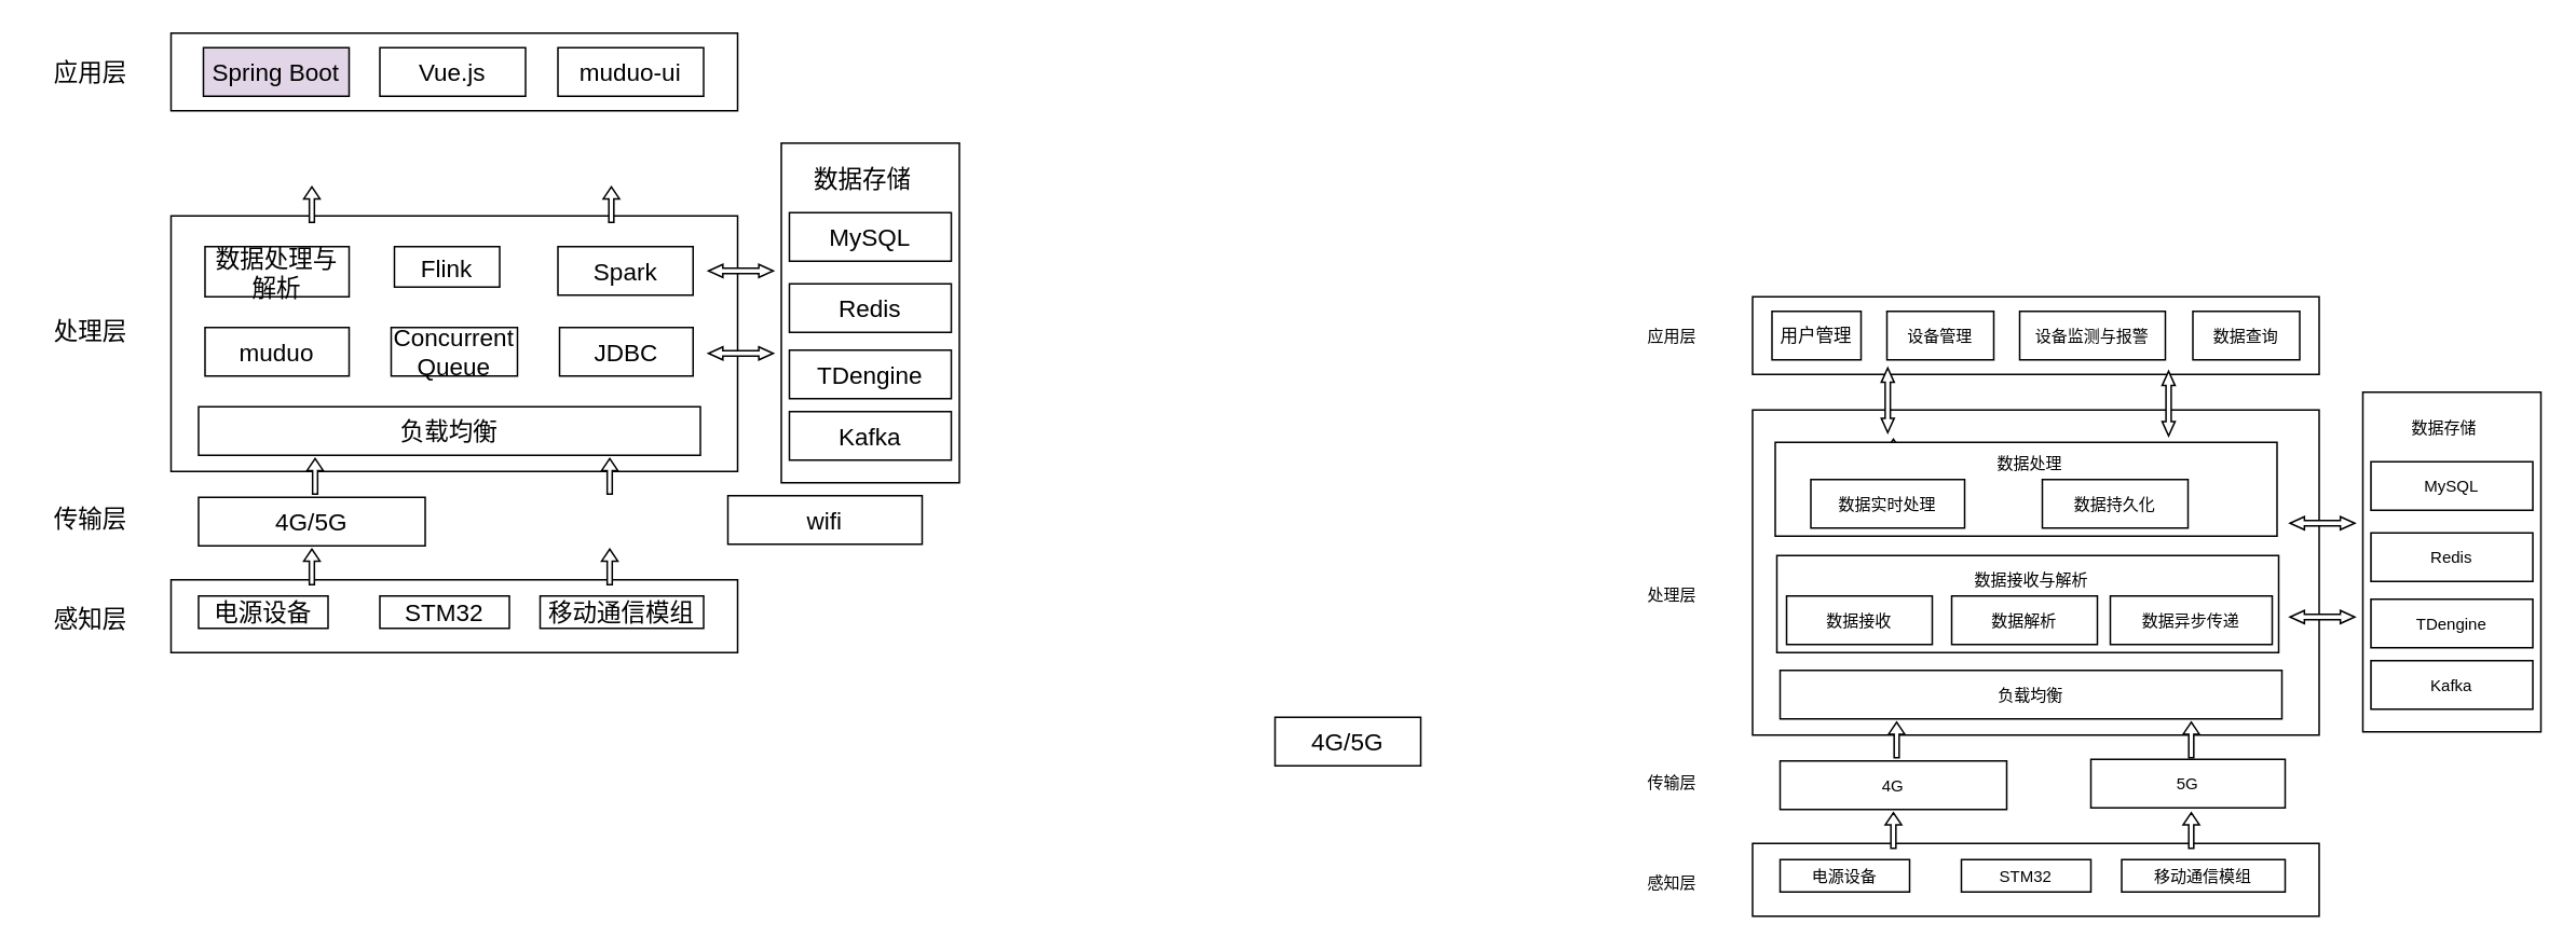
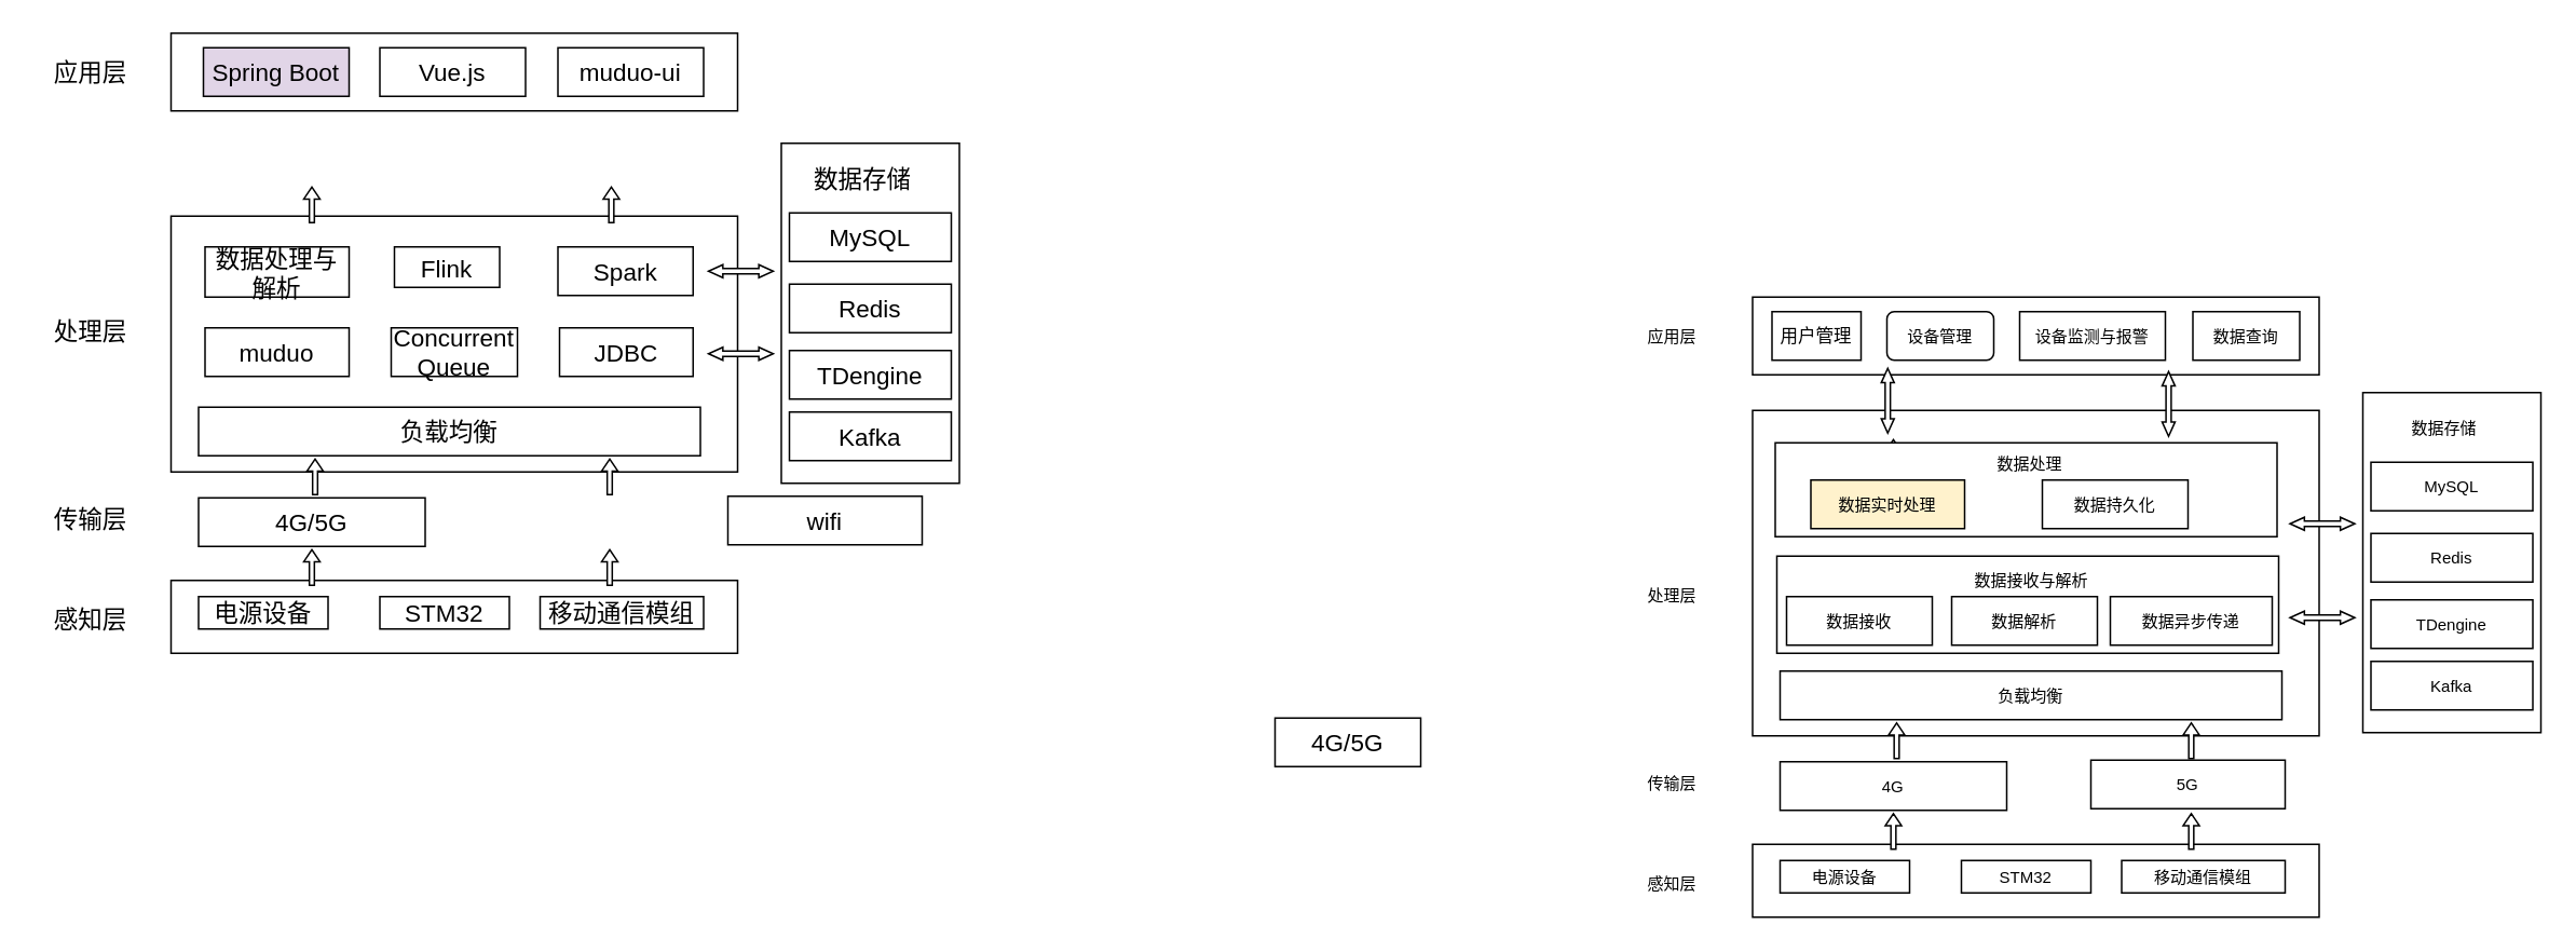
  <mxCell id="0" />
  <mxCell id="1" parent="0" />
  <mxCell id="2" value="" style="rounded=0;whiteSpace=wrap;html=1;fontSize=15;" parent="1" vertex="1"><mxGeometry x="482" y="88" width="110" height="210" as="geometry" /></mxCell>
  <mxCell id="3" value="" style="rounded=0;whiteSpace=wrap;html=1;fontSize=15;" parent="1" vertex="1"><mxGeometry x="105" y="358" width="350" height="45" as="geometry" /></mxCell>
  <mxCell id="4" value="感知层" style="text;html=1;align=center;verticalAlign=middle;resizable=0;points=[];autosize=1;strokeColor=none;fillColor=none;fontSize=15;" parent="1" vertex="1"><mxGeometry x="20" y="367" width="70" height="30" as="geometry" /></mxCell>
  <mxCell id="5" value="STM32" style="rounded=0;whiteSpace=wrap;html=1;fontSize=15;" parent="1" vertex="1"><mxGeometry x="234" y="368" width="80" height="20" as="geometry" /></mxCell>
  <mxCell id="6" value="移动通信模组" style="rounded=0;whiteSpace=wrap;html=1;fontSize=15;" parent="1" vertex="1"><mxGeometry x="333" y="368" width="101" height="20" as="geometry" /></mxCell>
  <mxCell id="7" value="4G/5G" style="rounded=0;whiteSpace=wrap;html=1;fontSize=15;" parent="1" vertex="1"><mxGeometry x="122" y="307" width="140" height="30" as="geometry" /></mxCell>
  <mxCell id="8" value="wifi" style="rounded=0;whiteSpace=wrap;html=1;fontSize=15;" parent="1" vertex="1"><mxGeometry x="449" y="306" width="120" height="30" as="geometry" /></mxCell>
  <mxCell id="9" value="传输层" style="text;html=1;align=center;verticalAlign=middle;resizable=0;points=[];autosize=1;strokeColor=none;fillColor=none;fontSize=15;" parent="1" vertex="1"><mxGeometry x="20" y="305" width="70" height="30" as="geometry" /></mxCell>
  <mxCell id="10" value="" style="rounded=0;whiteSpace=wrap;html=1;fontSize=15;" parent="1" vertex="1"><mxGeometry x="105" y="133" width="350" height="158" as="geometry" /></mxCell>
  <mxCell id="11" value="处理层" style="text;html=1;align=center;verticalAlign=middle;resizable=0;points=[];autosize=1;strokeColor=none;fillColor=none;fontSize=15;" parent="1" vertex="1"><mxGeometry x="20" y="189" width="70" height="30" as="geometry" /></mxCell>
  <mxCell id="12" value="负载均衡" style="rounded=0;whiteSpace=wrap;html=1;fontSize=15;" parent="1" vertex="1"><mxGeometry x="122" y="251" width="310" height="30" as="geometry" /></mxCell>
  <mxCell id="13" value="muduo" style="rounded=0;whiteSpace=wrap;html=1;fontSize=15;" parent="1" vertex="1"><mxGeometry x="126" y="202" width="89" height="30" as="geometry" /></mxCell>
  <mxCell id="14" value="TDengine" style="rounded=0;whiteSpace=wrap;html=1;fontSize=15;" parent="1" vertex="1"><mxGeometry x="487" y="216" width="100" height="30" as="geometry" /></mxCell>
  <mxCell id="15" value="JDBC" style="rounded=0;whiteSpace=wrap;html=1;fontSize=15;" parent="1" vertex="1"><mxGeometry x="345" y="202" width="82.5" height="30" as="geometry" /></mxCell>
  <mxCell id="16" value="Kafka" style="rounded=0;whiteSpace=wrap;html=1;fontSize=15;" parent="1" vertex="1"><mxGeometry x="487" y="254" width="100" height="30" as="geometry" /></mxCell>
  <mxCell id="17" value="Concurrent&lt;br style=&quot;font-size: 15px;&quot;&gt;Queue" style="rounded=0;whiteSpace=wrap;html=1;fontSize=15;" parent="1" vertex="1"><mxGeometry x="241" y="202" width="78" height="30" as="geometry" /></mxCell>
  <mxCell id="18" value="数据处理与解析" style="rounded=0;whiteSpace=wrap;html=1;fontSize=15;" parent="1" vertex="1"><mxGeometry x="126" y="152" width="89" height="31" as="geometry" /></mxCell>
  <mxCell id="19" value="Redis" style="rounded=0;whiteSpace=wrap;html=1;fontSize=15;" parent="1" vertex="1"><mxGeometry x="487" y="175" width="100" height="30" as="geometry" /></mxCell>
  <mxCell id="20" value="MySQL" style="rounded=0;whiteSpace=wrap;html=1;fontSize=15;" parent="1" vertex="1"><mxGeometry x="487" y="131" width="100" height="30" as="geometry" /></mxCell>
  <mxCell id="21" value="" style="rounded=0;whiteSpace=wrap;html=1;fontSize=15;" parent="1" vertex="1"><mxGeometry x="105" y="20" width="350" height="48" as="geometry" /></mxCell>
  <mxCell id="22" value="应用层" style="text;html=1;align=center;verticalAlign=middle;resizable=0;points=[];autosize=1;strokeColor=none;fillColor=none;fontSize=15;" parent="1" vertex="1"><mxGeometry x="20" y="29" width="70" height="30" as="geometry" /></mxCell>
  <mxCell id="23" value="Spring Boot" style="rounded=0;whiteSpace=wrap;html=1;fontSize=15;fillColor=#e1d5e7;" parent="1" vertex="1"><mxGeometry x="125" y="29" width="90" height="30" as="geometry" /></mxCell>
  <mxCell id="24" value="Vue.js" style="rounded=0;whiteSpace=wrap;html=1;fontSize=15;" parent="1" vertex="1"><mxGeometry x="234" y="29" width="90" height="30" as="geometry" /></mxCell>
  <mxCell id="25" value="muduo-ui" style="rounded=0;whiteSpace=wrap;html=1;fontSize=15;" parent="1" vertex="1"><mxGeometry x="344" y="29" width="90" height="30" as="geometry" /></mxCell>
  <mxCell id="26" value="Flink" style="rounded=0;whiteSpace=wrap;html=1;fontSize=15;" parent="1" vertex="1"><mxGeometry x="243" y="152" width="65" height="25" as="geometry" /></mxCell>
  <mxCell id="27" value="Spark" style="rounded=0;whiteSpace=wrap;html=1;fontSize=15;" parent="1" vertex="1"><mxGeometry x="344" y="152" width="83.5" height="30" as="geometry" /></mxCell>
  <mxCell id="28" value="数据存储" style="text;html=1;align=center;verticalAlign=middle;resizable=0;points=[];autosize=1;strokeColor=none;fillColor=none;fontSize=15;fontFamily=Helvetica;" parent="1" vertex="1"><mxGeometry x="492" y="95" width="80" height="30" as="geometry" /></mxCell>
  <mxCell id="29" value="" style="html=1;shadow=0;dashed=0;align=center;verticalAlign=middle;shape=mxgraph.arrows2.arrow;dy=0.69;dx=7.44;direction=north;notch=0;fontFamily=Helvetica;fontSize=15;" parent="1" vertex="1"><mxGeometry x="189" y="283" width="10" height="22" as="geometry" /></mxCell>
  <mxCell id="30" value="" style="html=1;shadow=0;dashed=0;align=center;verticalAlign=middle;shape=mxgraph.arrows2.arrow;dy=0.69;dx=7.44;direction=north;notch=0;fontFamily=Helvetica;fontSize=15;" parent="1" vertex="1"><mxGeometry x="371" y="283" width="10" height="22" as="geometry" /></mxCell>
  <mxCell id="31" value="" style="html=1;shadow=0;dashed=0;align=center;verticalAlign=middle;shape=mxgraph.arrows2.arrow;dy=0.69;dx=7.44;direction=north;notch=0;fontFamily=Helvetica;fontSize=15;" parent="1" vertex="1"><mxGeometry x="187" y="339" width="10" height="22" as="geometry" /></mxCell>
  <mxCell id="32" value="" style="html=1;shadow=0;dashed=0;align=center;verticalAlign=middle;shape=mxgraph.arrows2.arrow;dy=0.69;dx=7.44;direction=north;notch=0;fontFamily=Helvetica;fontSize=15;" parent="1" vertex="1"><mxGeometry x="371" y="339" width="10" height="22" as="geometry" /></mxCell>
  <mxCell id="33" value="" style="html=1;shadow=0;dashed=0;align=center;verticalAlign=middle;shape=mxgraph.arrows2.arrow;dy=0.69;dx=7.44;direction=north;notch=0;fontFamily=Helvetica;fontSize=15;" parent="1" vertex="1"><mxGeometry x="187" y="115" width="10" height="22" as="geometry" /></mxCell>
  <mxCell id="34" value="" style="html=1;shadow=0;dashed=0;align=center;verticalAlign=middle;shape=mxgraph.arrows2.arrow;dy=0.69;dx=7.44;direction=north;notch=0;fontFamily=Helvetica;fontSize=15;" parent="1" vertex="1"><mxGeometry x="372" y="115" width="10" height="22" as="geometry" /></mxCell>
  <mxCell id="35" value="" style="html=1;shadow=0;dashed=0;align=center;verticalAlign=middle;shape=mxgraph.arrows2.twoWayArrow;dy=0.6;dx=8.89;fontFamily=Helvetica;fontSize=15;" parent="1" vertex="1"><mxGeometry x="437" y="163" width="40" height="8" as="geometry" /></mxCell>
  <mxCell id="36" value="" style="html=1;shadow=0;dashed=0;align=center;verticalAlign=middle;shape=mxgraph.arrows2.twoWayArrow;dy=0.6;dx=8.89;fontFamily=Helvetica;fontSize=15;" parent="1" vertex="1"><mxGeometry x="437" y="214" width="40" height="8" as="geometry" /></mxCell>
  <mxCell id="37" value="电源设备" style="rounded=0;whiteSpace=wrap;html=1;fontSize=15;fontFamily=Helvetica;" parent="1" vertex="1"><mxGeometry x="122" y="368" width="80" height="20" as="geometry" /></mxCell>
  <mxCell id="38" value="" style="rounded=0;whiteSpace=wrap;html=1;fontSize=10;" vertex="1" parent="1"><mxGeometry x="1459" y="242" width="110" height="210" as="geometry" /></mxCell>
  <mxCell id="39" value="" style="rounded=0;whiteSpace=wrap;html=1;fontSize=10;" vertex="1" parent="1"><mxGeometry x="1082" y="521" width="350" height="45" as="geometry" /></mxCell>
  <mxCell id="40" value="感知层" style="text;html=1;align=center;verticalAlign=middle;resizable=0;points=[];autosize=1;strokeColor=none;fillColor=none;fontSize=10;" vertex="1" parent="1"><mxGeometry x="1002" y="530" width="60" height="30" as="geometry" /></mxCell>
  <mxCell id="41" value="STM32" style="rounded=0;whiteSpace=wrap;html=1;fontSize=10;" vertex="1" parent="1"><mxGeometry x="1211" y="531" width="80" height="20" as="geometry" /></mxCell>
  <mxCell id="42" value="移动通信模组" style="rounded=0;whiteSpace=wrap;html=1;fontSize=10;" vertex="1" parent="1"><mxGeometry x="1310" y="531" width="101" height="20" as="geometry" /></mxCell>
  <mxCell id="43" value="4G" style="rounded=0;whiteSpace=wrap;html=1;fontSize=10;" vertex="1" parent="1"><mxGeometry x="1099" y="470" width="140" height="30" as="geometry" /></mxCell>
  <mxCell id="44" value="5G" style="rounded=0;whiteSpace=wrap;html=1;fontSize=10;" vertex="1" parent="1"><mxGeometry x="1291" y="469" width="120" height="30" as="geometry" /></mxCell>
  <mxCell id="45" value="传输层" style="text;html=1;align=center;verticalAlign=middle;resizable=0;points=[];autosize=1;strokeColor=none;fillColor=none;fontSize=10;" vertex="1" parent="1"><mxGeometry x="1002" y="468" width="60" height="30" as="geometry" /></mxCell>
  <mxCell id="46" value="" style="rounded=0;whiteSpace=wrap;html=1;fontSize=10;" vertex="1" parent="1"><mxGeometry x="1082" y="253" width="350" height="201" as="geometry" /></mxCell>
  <mxCell id="47" value="处理层" style="text;html=1;align=center;verticalAlign=middle;resizable=0;points=[];autosize=1;strokeColor=none;fillColor=none;fontSize=10;" vertex="1" parent="1"><mxGeometry x="1002" y="352" width="60" height="30" as="geometry" /></mxCell>
  <mxCell id="48" value="负载均衡" style="rounded=0;whiteSpace=wrap;html=1;fontSize=10;" vertex="1" parent="1"><mxGeometry x="1099" y="414" width="310" height="30" as="geometry" /></mxCell>
  <mxCell id="49" value="TDengine" style="rounded=0;whiteSpace=wrap;html=1;fontSize=10;" vertex="1" parent="1"><mxGeometry x="1464" y="370" width="100" height="30" as="geometry" /></mxCell>
  <mxCell id="50" value="Kafka" style="rounded=0;whiteSpace=wrap;html=1;fontSize=10;" vertex="1" parent="1"><mxGeometry x="1464" y="408" width="100" height="30" as="geometry" /></mxCell>
  <mxCell id="51" value="" style="rounded=0;whiteSpace=wrap;html=1;fontSize=10;" vertex="1" parent="1"><mxGeometry x="1097" y="343" width="310" height="60" as="geometry" /></mxCell>
  <mxCell id="52" value="Redis" style="rounded=0;whiteSpace=wrap;html=1;fontSize=10;" vertex="1" parent="1"><mxGeometry x="1464" y="329" width="100" height="30" as="geometry" /></mxCell>
  <mxCell id="53" value="MySQL" style="rounded=0;whiteSpace=wrap;html=1;fontSize=10;" vertex="1" parent="1"><mxGeometry x="1464" y="285" width="100" height="30" as="geometry" /></mxCell>
  <mxCell id="54" value="" style="rounded=0;whiteSpace=wrap;html=1;fontSize=10;" vertex="1" parent="1"><mxGeometry x="1082" y="183" width="350" height="48" as="geometry" /></mxCell>
  <mxCell id="55" value="应用层" style="text;html=1;align=center;verticalAlign=middle;resizable=0;points=[];autosize=1;strokeColor=none;fillColor=none;fontSize=10;" vertex="1" parent="1"><mxGeometry x="1002" y="192" width="60" height="30" as="geometry" /></mxCell>
  <mxCell id="56" value="&lt;font style=&quot;font-size: 11px;&quot;&gt;用户管理&lt;/font&gt;" style="rounded=0;whiteSpace=wrap;html=1;fontSize=10;" vertex="1" parent="1"><mxGeometry x="1094" y="192" width="55" height="30" as="geometry" /></mxCell>
- <mxCell id="57" value="设备管理" style="rounded=0;whiteSpace=wrap;html=1;fontSize=10;" vertex="1" parent="1"><mxGeometry x="1165" y="192" width="66" height="30" as="geometry" /></mxCell>
+ <mxCell id="57" value="设备管理" style="whiteSpace=wrap;html=1;fontSize=10;rounded=1;" vertex="1" parent="1"><mxGeometry x="1165" y="192" width="66" height="30" as="geometry" /></mxCell>
  <mxCell id="58" value="设备监测与报警" style="rounded=0;whiteSpace=wrap;html=1;fontSize=10;" vertex="1" parent="1"><mxGeometry x="1247" y="192" width="90" height="30" as="geometry" /></mxCell>
  <mxCell id="59" value="数据存储" style="text;html=1;align=center;verticalAlign=middle;resizable=0;points=[];autosize=1;strokeColor=none;fillColor=none;fontSize=10;fontFamily=Helvetica;" vertex="1" parent="1"><mxGeometry x="1474" y="249" width="70" height="30" as="geometry" /></mxCell>
  <mxCell id="60" value="" style="html=1;shadow=0;dashed=0;align=center;verticalAlign=middle;shape=mxgraph.arrows2.arrow;dy=0.69;dx=7.44;direction=north;notch=0;fontFamily=Helvetica;fontSize=10;" vertex="1" parent="1"><mxGeometry x="1166" y="446" width="10" height="22" as="geometry" /></mxCell>
  <mxCell id="61" value="" style="html=1;shadow=0;dashed=0;align=center;verticalAlign=middle;shape=mxgraph.arrows2.arrow;dy=0.69;dx=7.44;direction=north;notch=0;fontFamily=Helvetica;fontSize=10;" vertex="1" parent="1"><mxGeometry x="1348" y="446" width="10" height="22" as="geometry" /></mxCell>
  <mxCell id="62" value="" style="html=1;shadow=0;dashed=0;align=center;verticalAlign=middle;shape=mxgraph.arrows2.arrow;dy=0.69;dx=7.44;direction=north;notch=0;fontFamily=Helvetica;fontSize=10;" vertex="1" parent="1"><mxGeometry x="1164" y="502" width="10" height="22" as="geometry" /></mxCell>
  <mxCell id="63" value="" style="html=1;shadow=0;dashed=0;align=center;verticalAlign=middle;shape=mxgraph.arrows2.arrow;dy=0.69;dx=7.44;direction=north;notch=0;fontFamily=Helvetica;fontSize=10;" vertex="1" parent="1"><mxGeometry x="1348" y="502" width="10" height="22" as="geometry" /></mxCell>
  <mxCell id="64" value="" style="html=1;shadow=0;dashed=0;align=center;verticalAlign=middle;shape=mxgraph.arrows2.arrow;dy=0.69;dx=7.44;direction=north;notch=0;fontFamily=Helvetica;fontSize=10;" vertex="1" parent="1"><mxGeometry x="1164" y="271" width="10" height="22" as="geometry" /></mxCell>
  <mxCell id="65" value="" style="html=1;shadow=0;dashed=0;align=center;verticalAlign=middle;shape=mxgraph.arrows2.twoWayArrow;dy=0.6;dx=8.89;fontFamily=Helvetica;fontSize=10;" vertex="1" parent="1"><mxGeometry x="1414" y="319" width="40" height="8" as="geometry" /></mxCell>
  <mxCell id="66" value="" style="html=1;shadow=0;dashed=0;align=center;verticalAlign=middle;shape=mxgraph.arrows2.twoWayArrow;dy=0.6;dx=8.89;fontFamily=Helvetica;fontSize=10;" vertex="1" parent="1"><mxGeometry x="1414" y="377" width="40" height="8" as="geometry" /></mxCell>
  <mxCell id="67" value="电源设备" style="rounded=0;whiteSpace=wrap;html=1;fontSize=10;fontFamily=Helvetica;" vertex="1" parent="1"><mxGeometry x="1099" y="531" width="80" height="20" as="geometry" /></mxCell>
  <mxCell id="68" value="&lt;font style=&quot;font-size: 10px;&quot;&gt;数据接收与解析&lt;/font&gt;" style="text;html=1;align=center;verticalAlign=middle;resizable=0;points=[];autosize=1;strokeColor=none;fillColor=none;fontSize=10;" vertex="1" parent="1"><mxGeometry x="1199" y="343" width="110" height="30" as="geometry" /></mxCell>
  <mxCell id="69" value="数据接收" style="rounded=0;whiteSpace=wrap;html=1;fontSize=10;" vertex="1" parent="1"><mxGeometry x="1103" y="368" width="90" height="30" as="geometry" /></mxCell>
  <mxCell id="70" value="4G/5G" style="rounded=0;whiteSpace=wrap;html=1;fontSize=15;" vertex="1" parent="1"><mxGeometry x="787" y="443" width="90" height="30" as="geometry" /></mxCell>
  <mxCell id="71" value="数据解析" style="rounded=0;whiteSpace=wrap;html=1;fontSize=10;" vertex="1" parent="1"><mxGeometry x="1205" y="368" width="90" height="30" as="geometry" /></mxCell>
  <mxCell id="72" value="数据异步传递" style="rounded=0;whiteSpace=wrap;html=1;fontSize=10;" vertex="1" parent="1"><mxGeometry x="1303" y="368" width="100" height="30" as="geometry" /></mxCell>
  <mxCell id="73" value="" style="rounded=0;whiteSpace=wrap;html=1;fontSize=10;" vertex="1" parent="1"><mxGeometry x="1096" y="273" width="310" height="58" as="geometry" /></mxCell>
  <mxCell id="74" value="&lt;font style=&quot;font-size: 10px;&quot;&gt;数据处理&lt;/font&gt;" style="text;html=1;align=center;verticalAlign=middle;resizable=0;points=[];autosize=1;strokeColor=none;fillColor=none;fontSize=10;" vertex="1" parent="1"><mxGeometry x="1218" y="271" width="70" height="30" as="geometry" /></mxCell>
- <mxCell id="75" value="数据实时处理" style="rounded=0;whiteSpace=wrap;html=1;fontSize=10;" vertex="1" parent="1"><mxGeometry x="1118" y="296" width="95" height="30" as="geometry" /></mxCell>
+ <mxCell id="75" value="数据实时处理" style="rounded=0;whiteSpace=wrap;html=1;fontSize=10;fillColor=#fff2cc;" vertex="1" parent="1"><mxGeometry x="1118" y="296" width="95" height="30" as="geometry" /></mxCell>
  <mxCell id="76" value="数据持久化" style="rounded=0;whiteSpace=wrap;html=1;fontSize=10;" vertex="1" parent="1"><mxGeometry x="1261" y="296" width="90" height="30" as="geometry" /></mxCell>
  <mxCell id="77" value="数据查询" style="rounded=0;whiteSpace=wrap;html=1;fontSize=10;" vertex="1" parent="1"><mxGeometry x="1354" y="192" width="66" height="30" as="geometry" /></mxCell>
  <mxCell id="78" value="" style="html=1;shadow=0;dashed=0;align=center;verticalAlign=middle;shape=mxgraph.arrows2.twoWayArrow;dy=0.6;dx=8.89;fontFamily=Helvetica;fontSize=10;rotation=-90;" vertex="1" parent="1"><mxGeometry x="1145.5" y="243" width="40" height="8" as="geometry" /></mxCell>
  <mxCell id="79" value="" style="html=1;shadow=0;dashed=0;align=center;verticalAlign=middle;shape=mxgraph.arrows2.twoWayArrow;dy=0.6;dx=8.89;fontFamily=Helvetica;fontSize=10;rotation=-90;" vertex="1" parent="1"><mxGeometry x="1319" y="245" width="40" height="8" as="geometry" /></mxCell>
